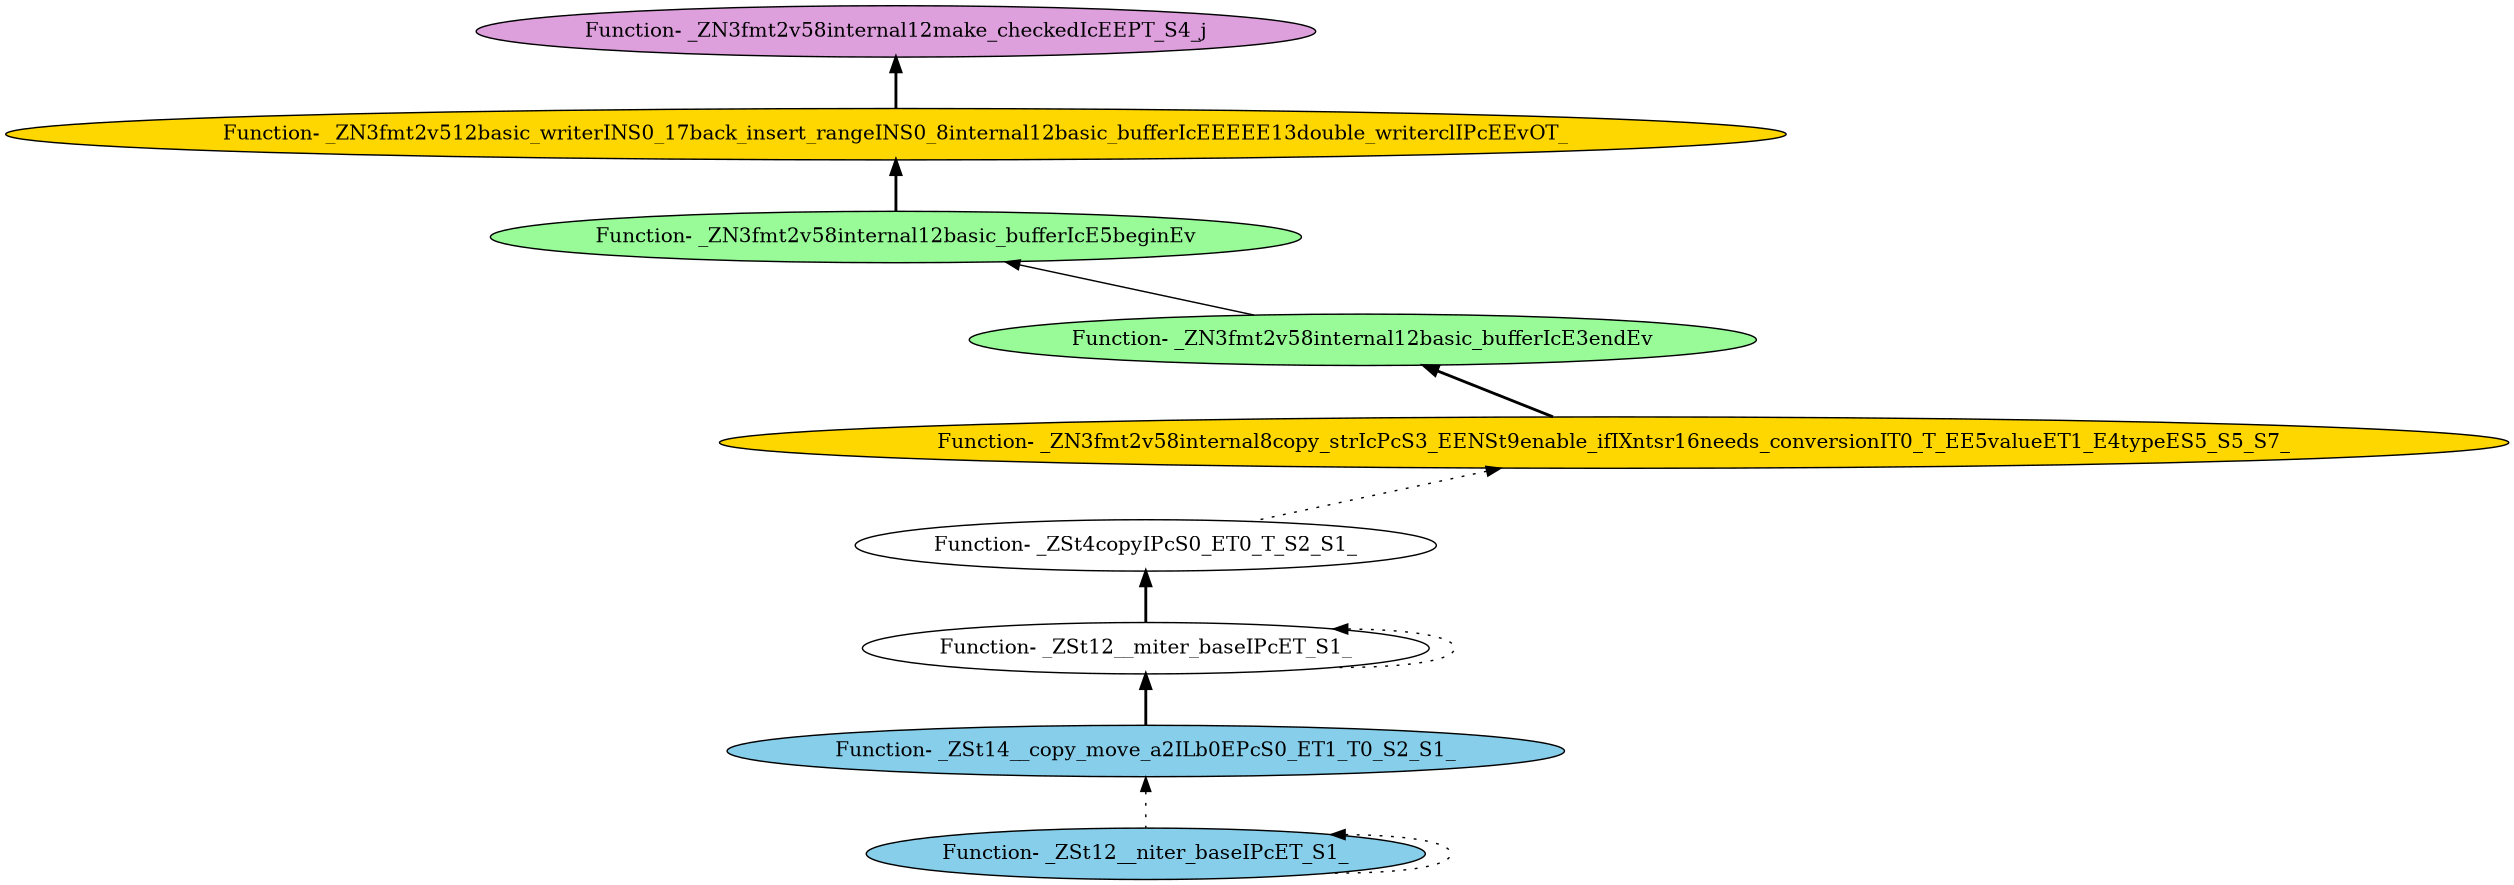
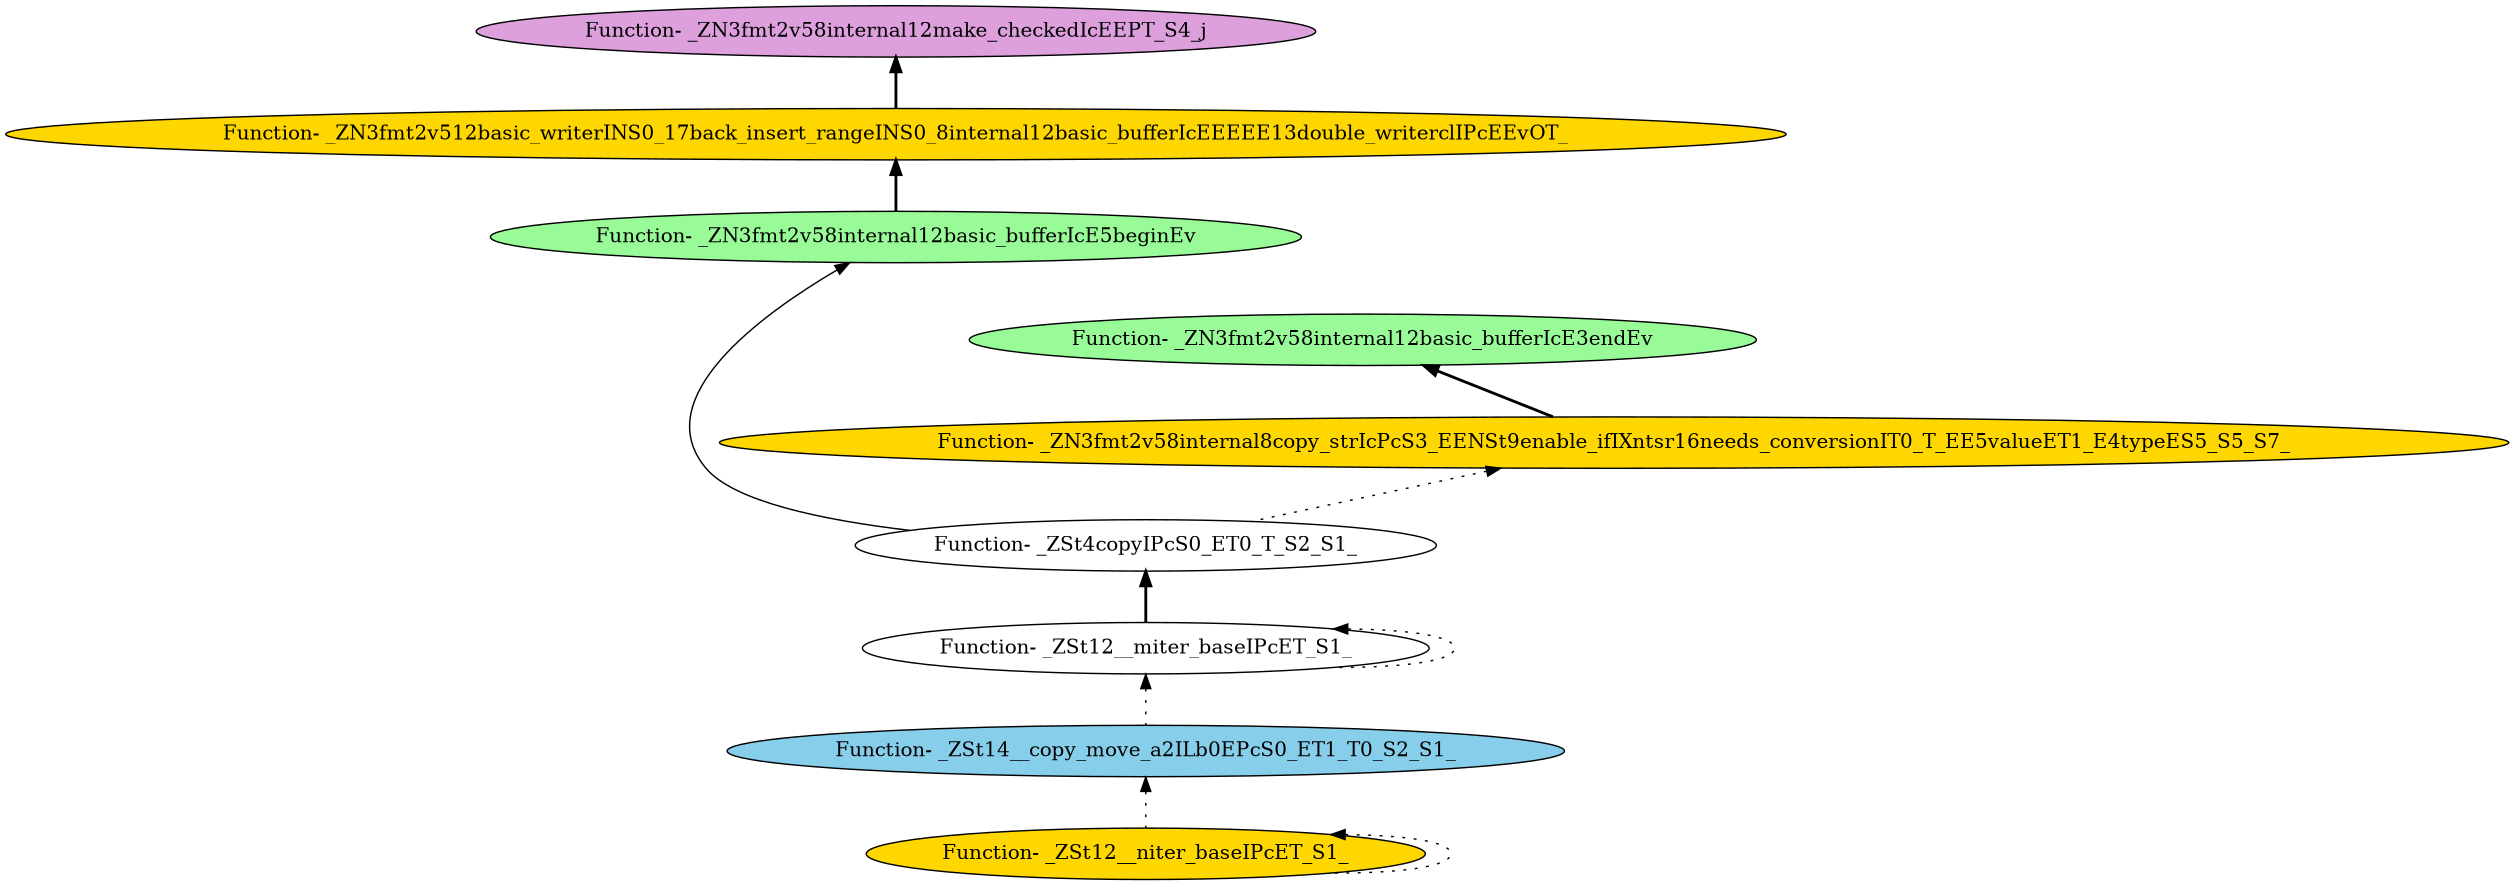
  digraph {
    node [fillcolor=skyblue style=filled]
    edge [dir=back style=dotted]
-   "Function- _ZSt12__niter_baseIPcET_S1_"
+   "Function- _ZSt12__niter_baseIPcET_S1_" [fillcolor=gold]
    "Function- _ZSt14__copy_move_a2ILb0EPcS0_ET1_T0_S2_S1_"
    "Function- _ZSt12__miter_baseIPcET_S1_" [fillcolor=white]
    "Function- _ZSt4copyIPcS0_ET0_T_S2_S1_" [fillcolor=white]
    "Function- _ZN3fmt2v58internal8copy_strIcPcS3_EENSt9enable_ifIXntsr16needs_conversionIT0_T_EE5valueET1_E4typeES5_S5_S7_" [fillcolor=gold]
    "Function- _ZN3fmt2v58internal12basic_bufferIcE3endEv" [fillcolor=palegreen]
    "Function- _ZN3fmt2v58internal12basic_bufferIcE5beginEv" [fillcolor=palegreen]
    "Function- _ZN3fmt2v512basic_writerINS0_17back_insert_rangeINS0_8internal12basic_bufferIcEEEEE13double_writerclIPcEEvOT_" [fillcolor=gold]
    "Function- _ZN3fmt2v58internal12make_checkedIcEEPT_S4_j" [fillcolor=plum]
    "Function- _ZSt12__niter_baseIPcET_S1_" -> "Function- _ZSt12__niter_baseIPcET_S1_"
    "Function- _ZSt14__copy_move_a2ILb0EPcS0_ET1_T0_S2_S1_" -> "Function- _ZSt12__niter_baseIPcET_S1_"
-   "Function- _ZSt12__miter_baseIPcET_S1_" -> "Function- _ZSt14__copy_move_a2ILb0EPcS0_ET1_T0_S2_S1_" [style=bold]
+   "Function- _ZSt12__miter_baseIPcET_S1_" -> "Function- _ZSt14__copy_move_a2ILb0EPcS0_ET1_T0_S2_S1_"
    "Function- _ZSt12__miter_baseIPcET_S1_" -> "Function- _ZSt12__miter_baseIPcET_S1_"
    "Function- _ZSt4copyIPcS0_ET0_T_S2_S1_" -> "Function- _ZSt12__miter_baseIPcET_S1_" [style=bold]
    "Function- _ZN3fmt2v58internal8copy_strIcPcS3_EENSt9enable_ifIXntsr16needs_conversionIT0_T_EE5valueET1_E4typeES5_S5_S7_" -> "Function- _ZSt4copyIPcS0_ET0_T_S2_S1_"
    "Function- _ZN3fmt2v58internal12basic_bufferIcE3endEv" -> "Function- _ZN3fmt2v58internal8copy_strIcPcS3_EENSt9enable_ifIXntsr16needs_conversionIT0_T_EE5valueET1_E4typeES5_S5_S7_" [style=bold]
-   "Function- _ZN3fmt2v58internal12basic_bufferIcE5beginEv" -> "Function- _ZN3fmt2v58internal12basic_bufferIcE3endEv" [style=solid]
+   "Function- _ZN3fmt2v58internal12basic_bufferIcE5beginEv" -> "Function- _ZSt4copyIPcS0_ET0_T_S2_S1_" [style=solid]
    "Function- _ZN3fmt2v512basic_writerINS0_17back_insert_rangeINS0_8internal12basic_bufferIcEEEEE13double_writerclIPcEEvOT_" -> "Function- _ZN3fmt2v58internal12basic_bufferIcE5beginEv" [style=bold]
    "Function- _ZN3fmt2v58internal12make_checkedIcEEPT_S4_j" -> "Function- _ZN3fmt2v512basic_writerINS0_17back_insert_rangeINS0_8internal12basic_bufferIcEEEEE13double_writerclIPcEEvOT_" [style=bold]
  }
